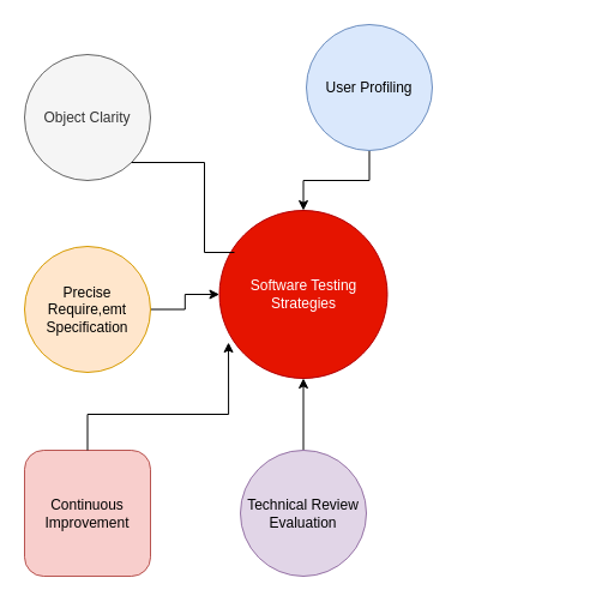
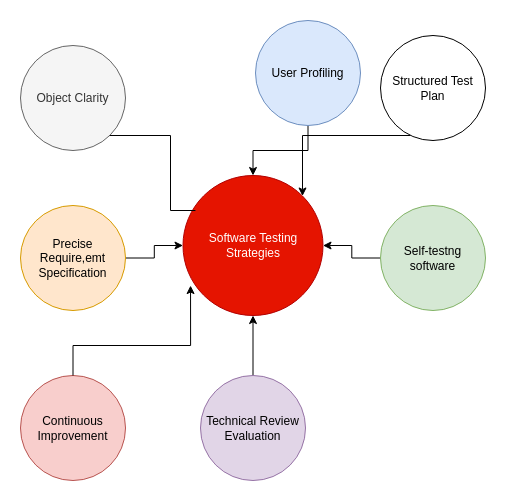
  <mxCell id="0" />
  <mxCell id="1" parent="0" />
  <mxCell id="2" value="Software Testing Strategies" style="ellipse;whiteSpace=wrap;html=1;aspect=fixed;fillColor=#e51400;strokeColor=#B20000;fontColor=#ffffff;" vertex="1" parent="1"><mxGeometry x="182.5" y="175" width="140" height="140" as="geometry" /></mxCell>
  <mxCell id="3" value="" style="edgeStyle=orthogonalEdgeStyle;rounded=0;orthogonalLoop=1;jettySize=auto;html=1;" edge="1" parent="1" source="4" target="2"><mxGeometry relative="1" as="geometry" /></mxCell>
  <mxCell id="4" value="Precise Require,emt Specification" style="ellipse;whiteSpace=wrap;html=1;aspect=fixed;fillColor=#ffe6cc;strokeColor=#d79b00;" vertex="1" parent="1"><mxGeometry x="20" y="205" width="105" height="105" as="geometry" /></mxCell>
  <mxCell id="5" value="Object Clarity" style="ellipse;whiteSpace=wrap;html=1;aspect=fixed;fillColor=#f5f5f5;fontColor=#333333;strokeColor=#666666;" vertex="1" parent="1"><mxGeometry x="20" y="45" width="105" height="105" as="geometry" /></mxCell>
  <mxCell id="6" value="" style="edgeStyle=orthogonalEdgeStyle;rounded=0;orthogonalLoop=1;jettySize=auto;html=1;" edge="1" parent="1" source="7" target="2"><mxGeometry relative="1" as="geometry" /></mxCell>
  <mxCell id="7" value="User Profiling" style="ellipse;whiteSpace=wrap;html=1;aspect=fixed;fillColor=#dae8fc;strokeColor=#6c8ebf;" vertex="1" parent="1"><mxGeometry x="255" y="20" width="105" height="105" as="geometry" /></mxCell>
+ <mxCell id="8" style="edgeStyle=orthogonalEdgeStyle;rounded=0;orthogonalLoop=1;jettySize=auto;html=1;entryX=1;entryY=0;entryDx=0;entryDy=0;" edge="1" parent="1" source="9" target="2"><mxGeometry relative="1" as="geometry"><Array as="points"><mxPoint x="302" y="135" /></Array></mxGeometry></mxCell>
+ <mxCell id="9" value="Structured Test Plan" style="ellipse;whiteSpace=wrap;html=1;aspect=fixed;" vertex="1" parent="1"><mxGeometry x="380" y="35" width="105" height="105" as="geometry" /></mxCell>
+ <mxCell id="10" value="" style="edgeStyle=orthogonalEdgeStyle;rounded=0;orthogonalLoop=1;jettySize=auto;html=1;" edge="1" parent="1" source="11" target="2"><mxGeometry relative="1" as="geometry" /></mxCell>
+ <mxCell id="11" value="Self-testng software" style="ellipse;whiteSpace=wrap;html=1;aspect=fixed;fillColor=#d5e8d4;strokeColor=#82b366;" vertex="1" parent="1"><mxGeometry x="380" y="205" width="105" height="105" as="geometry" /></mxCell>
  <mxCell id="12" value="" style="edgeStyle=orthogonalEdgeStyle;rounded=0;orthogonalLoop=1;jettySize=auto;html=1;" edge="1" parent="1" source="13" target="2"><mxGeometry relative="1" as="geometry" /></mxCell>
  <mxCell id="13" value="Technical Review Evaluation" style="ellipse;whiteSpace=wrap;html=1;aspect=fixed;fillColor=#e1d5e7;strokeColor=#9673a6;" vertex="1" parent="1"><mxGeometry x="200" y="375" width="105" height="105" as="geometry" /></mxCell>
- <mxCell id="14" value="Continuous Improvement" style="whiteSpace=wrap;html=1;aspect=fixed;fillColor=#f8cecc;strokeColor=#b85450;rounded=1;" vertex="1" parent="1"><mxGeometry x="20" y="375" width="105" height="105" as="geometry" /></mxCell>
+ <mxCell id="14" value="Continuous Improvement" style="ellipse;whiteSpace=wrap;html=1;aspect=fixed;fillColor=#f8cecc;strokeColor=#b85450;" vertex="1" parent="1"><mxGeometry x="20" y="375" width="105" height="105" as="geometry" /></mxCell>
  <mxCell id="15" style="edgeStyle=orthogonalEdgeStyle;rounded=0;orthogonalLoop=1;jettySize=auto;html=1;entryX=0.089;entryY=0.25;entryDx=0;entryDy=0;entryPerimeter=0;endArrow=none;" edge="1" parent="1" source="5" target="2"><mxGeometry relative="1" as="geometry"><Array as="points"><mxPoint x="170" y="135" /><mxPoint x="170" y="210" /></Array></mxGeometry></mxCell>
  <mxCell id="16" style="edgeStyle=orthogonalEdgeStyle;rounded=0;orthogonalLoop=1;jettySize=auto;html=1;entryX=0.054;entryY=0.786;entryDx=0;entryDy=0;entryPerimeter=0;" edge="1" parent="1" source="14" target="2"><mxGeometry relative="1" as="geometry"><Array as="points"><mxPoint x="73" y="345" /><mxPoint x="190" y="345" /></Array></mxGeometry></mxCell>
